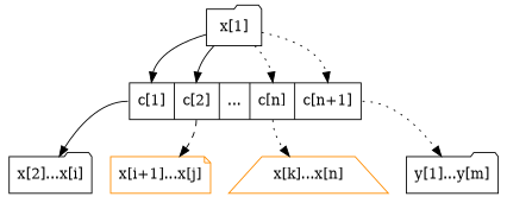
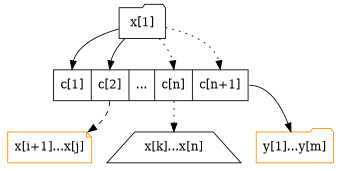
  digraph {
    node [color=black shape=folder]
    edge [style=solid]
-   n1 [label="x[2]...x[i]"]
    n2 [color=darkorange label="x[i+1]...x[j]" shape=note]
-   n3 [color=darkorange label="x[k]...x[n]" shape=trapezium]
-   n4 [label="y[1]...y[m]"]
+   n3 [label="x[k]...x[n]" shape=trapezium]
+   n4 [color=darkorange label="y[1]...y[m]"]
    n5 [label="x[1]"]
    n6 [label="<1> c[1] | <2> c[2] | ... | <n> c[n] | <n1> c[n+1]" shape=record]
    subgraph sub_1 {
      rank=same
-     n1
      n2
      n3
      n4
    }
    n5 -> n6 [headport=1]
    n5 -> n6 [headport=2]
    n5 -> n6 [headport=n style=dotted]
    n5 -> n6 [headport=n1 style=dotted]
-   n6 -> n1 [tailport=1]
    n6 -> n2 [style=dashed tailport=2]
    n6 -> n3 [style=dotted tailport=n]
-   n6 -> n4 [style=dotted tailport=n1]
+   n6 -> n4 [tailport=n1]
  }
